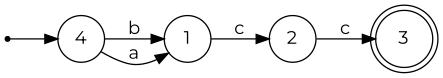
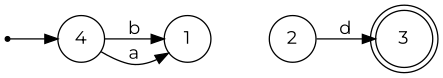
  digraph {
    fontname=Montserrat
    rankdir=LR
    node [fontname=Montserrat shape=circle]
    edge [fontname=Montserrat]
    3 [shape=doublecircle]
    start [shape=point]
    n3 [label=4]
    1
    2
    start -> n3
    n3 -> 1 [label=b]
    n3 -> 1 [label=a]
-   1 -> 2 [label=c]
-   2 -> 3 [label=c]
+   2 -> 3 [label=d]
  }
